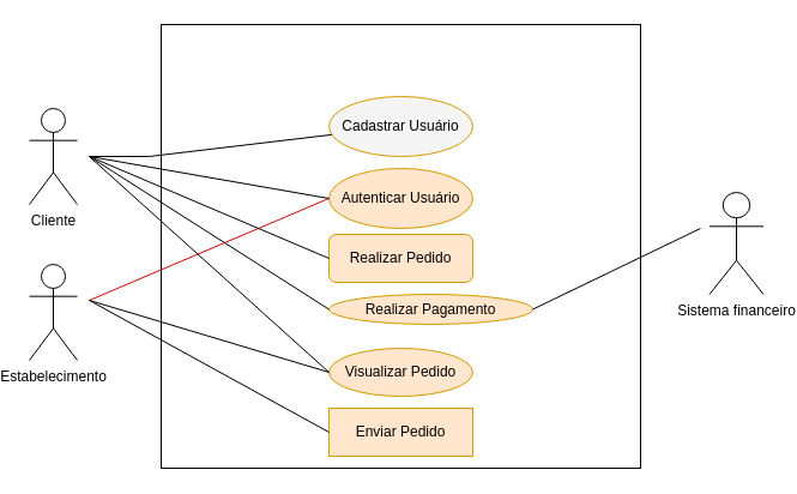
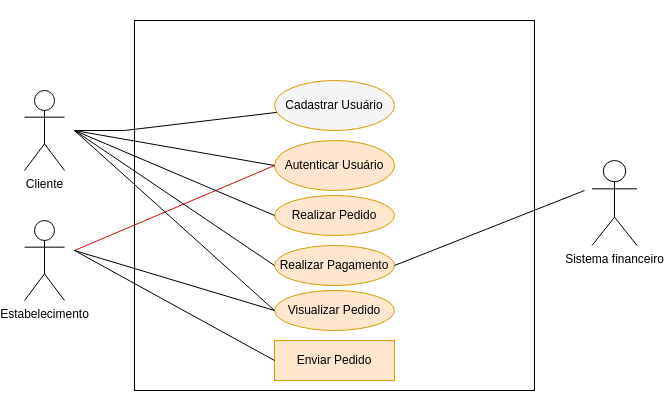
  <mxCell id="0" />
  <mxCell id="1" parent="0" />
  <mxCell id="2" value="" style="rounded=0;whiteSpace=wrap;html=1;" vertex="1" parent="1"><mxGeometry x="130" y="20" width="400" height="370" as="geometry" /></mxCell>
  <mxCell id="3" value="Cliente" style="shape=umlActor;verticalLabelPosition=bottom;verticalAlign=top;html=1;outlineConnect=0;" vertex="1" parent="1"><mxGeometry x="20" y="90" width="40" height="80" as="geometry" /></mxCell>
  <mxCell id="4" value="Estabelecimento" style="shape=umlActor;verticalLabelPosition=bottom;verticalAlign=top;html=1;outlineConnect=0;" vertex="1" parent="1"><mxGeometry x="20" y="220" width="40" height="80" as="geometry" /></mxCell>
  <mxCell id="5" value="Sistema financeiro" style="shape=umlActor;verticalLabelPosition=bottom;verticalAlign=top;html=1;outlineConnect=0;" vertex="1" parent="1"><mxGeometry x="587.5" y="160" width="45" height="85" as="geometry" /></mxCell>
  <mxCell id="6" value="Cadastrar Usuário" style="ellipse;whiteSpace=wrap;html=1;fillColor=#f5f5f5;strokeColor=#d79b00;" vertex="1" parent="1"><mxGeometry x="270" y="80" width="120" height="50" as="geometry" /></mxCell>
  <mxCell id="7" value="" style="endArrow=none;html=1;rounded=0;" edge="1" parent="1" target="6"><mxGeometry width="50" height="50" relative="1" as="geometry"><mxPoint x="70" y="130" as="sourcePoint" /><mxPoint x="360" y="190" as="targetPoint" /><Array as="points"><mxPoint x="120" y="130" /></Array></mxGeometry></mxCell>
  <mxCell id="8" value="Autenticar Usuário" style="ellipse;whiteSpace=wrap;html=1;fillColor=#ffe6cc;strokeColor=#d79b00;" vertex="1" parent="1"><mxGeometry x="270" y="140" width="120" height="50" as="geometry" /></mxCell>
  <mxCell id="9" value="" style="endArrow=none;html=1;rounded=0;entryX=0;entryY=0.5;entryDx=0;entryDy=0;strokeColor=#d70909;" edge="1" parent="1" target="8"><mxGeometry width="50" height="50" relative="1" as="geometry"><mxPoint x="70" y="250" as="sourcePoint" /><mxPoint x="240" y="190" as="targetPoint" /><Array as="points" /></mxGeometry></mxCell>
  <mxCell id="10" value="" style="endArrow=none;html=1;rounded=0;entryX=0;entryY=0.5;entryDx=0;entryDy=0;" edge="1" parent="1" target="8"><mxGeometry width="50" height="50" relative="1" as="geometry"><mxPoint x="70" y="130" as="sourcePoint" /><mxPoint x="280" y="146" as="targetPoint" /><Array as="points" /></mxGeometry></mxCell>
- <mxCell id="11" value="Realizar Pagamento" style="ellipse;whiteSpace=wrap;html=1;fillColor=#ffe6cc;strokeColor=#d79b00;" vertex="1" parent="1"><mxGeometry x="270" y="245" width="170" height="25" as="geometry" /></mxCell>
- <mxCell id="12" value="Realizar Pedido" style="whiteSpace=wrap;html=1;fillColor=#ffe6cc;strokeColor=#d79b00;rounded=1;" vertex="1" parent="1"><mxGeometry x="270" y="195" width="120" height="40" as="geometry" /></mxCell>
+ <mxCell id="11" value="Realizar Pagamento" style="ellipse;whiteSpace=wrap;html=1;fillColor=#ffe6cc;strokeColor=#d79b00;" vertex="1" parent="1"><mxGeometry x="270" y="245" width="120" height="40" as="geometry" /></mxCell>
+ <mxCell id="12" value="Realizar Pedido" style="ellipse;whiteSpace=wrap;html=1;fillColor=#ffe6cc;strokeColor=#d79b00;" vertex="1" parent="1"><mxGeometry x="270" y="195" width="120" height="40" as="geometry" /></mxCell>
  <mxCell id="13" value="" style="endArrow=none;html=1;rounded=0;entryX=0;entryY=0.5;entryDx=0;entryDy=0;" edge="1" parent="1" target="12"><mxGeometry width="50" height="50" relative="1" as="geometry"><mxPoint x="70" y="130" as="sourcePoint" /><mxPoint x="220" y="170" as="targetPoint" /></mxGeometry></mxCell>
  <mxCell id="14" value="" style="endArrow=none;html=1;rounded=0;entryX=1;entryY=0.5;entryDx=0;entryDy=0;" edge="1" parent="1" target="11"><mxGeometry width="50" height="50" relative="1" as="geometry"><mxPoint x="580" y="190" as="sourcePoint" /><mxPoint x="400" y="230" as="targetPoint" /></mxGeometry></mxCell>
  <mxCell id="15" value="" style="endArrow=none;html=1;rounded=0;entryX=0;entryY=0.5;entryDx=0;entryDy=0;" edge="1" parent="1" target="11"><mxGeometry width="50" height="50" relative="1" as="geometry"><mxPoint x="70" y="130" as="sourcePoint" /><mxPoint x="240" y="190" as="targetPoint" /></mxGeometry></mxCell>
  <mxCell id="16" value="Visualizar Pedido" style="ellipse;whiteSpace=wrap;html=1;fillColor=#ffe6cc;strokeColor=#d79b00;" vertex="1" parent="1"><mxGeometry x="270" y="290" width="120" height="40" as="geometry" /></mxCell>
  <mxCell id="17" value="" style="endArrow=none;html=1;rounded=0;entryX=0;entryY=0.5;entryDx=0;entryDy=0;" edge="1" parent="1" target="16"><mxGeometry width="50" height="50" relative="1" as="geometry"><mxPoint x="70" y="130" as="sourcePoint" /><mxPoint x="260" y="275" as="targetPoint" /></mxGeometry></mxCell>
  <mxCell id="18" value="" style="endArrow=none;html=1;rounded=0;entryX=0;entryY=0.5;entryDx=0;entryDy=0;" edge="1" parent="1" target="16"><mxGeometry width="50" height="50" relative="1" as="geometry"><mxPoint x="70" y="250" as="sourcePoint" /><mxPoint x="270" y="340" as="targetPoint" /></mxGeometry></mxCell>
  <mxCell id="19" value="Enviar Pedido" style="whiteSpace=wrap;html=1;fillColor=#ffe6cc;strokeColor=#d79b00;rounded=0;" vertex="1" parent="1"><mxGeometry x="270" y="340" width="120" height="40" as="geometry" /></mxCell>
  <mxCell id="20" value="" style="endArrow=none;html=1;rounded=0;entryX=0;entryY=0.5;entryDx=0;entryDy=0;" edge="1" parent="1" target="19"><mxGeometry width="50" height="50" relative="1" as="geometry"><mxPoint x="70" y="250" as="sourcePoint" /><mxPoint x="280" y="320" as="targetPoint" /></mxGeometry></mxCell>
